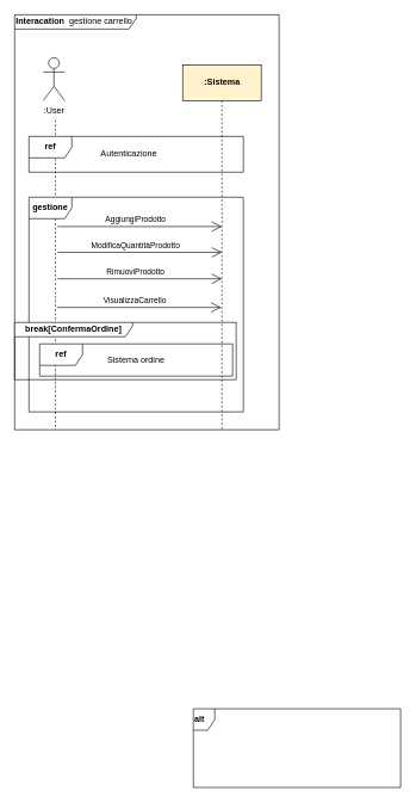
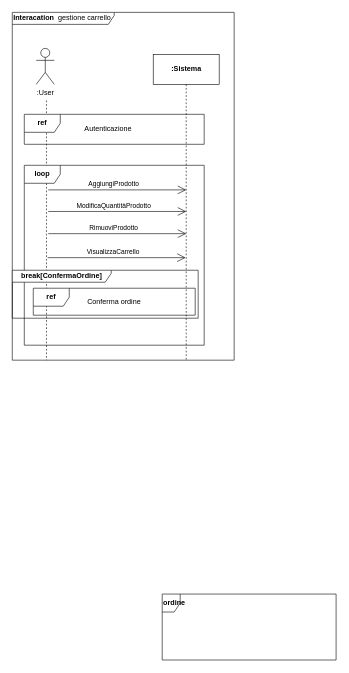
  <mxCell id="0" />
  <mxCell id="1" parent="0" />
  <mxCell id="2" value=":User" style="shape=umlActor;verticalLabelPosition=bottom;labelBackgroundColor=#ffffff;verticalAlign=top;html=1;" parent="1" vertex="1"><mxGeometry x="60" y="80" width="30" height="60" as="geometry" /></mxCell>
  <mxCell id="3" value="&lt;b&gt;Interacation&amp;nbsp; &lt;/b&gt;gestione carrello" style="shape=umlFrame;whiteSpace=wrap;html=1;width=170;height=20;align=left;" parent="1" vertex="1"><mxGeometry x="20" y="20" width="370" height="580" as="geometry" /></mxCell>
  <mxCell id="4" value="" style="endArrow=none;dashed=1;html=1;" parent="1" edge="1"><mxGeometry width="50" height="50" relative="1" as="geometry"><mxPoint x="77" y="167" as="sourcePoint" /><mxPoint x="77" y="600" as="targetPoint" /></mxGeometry></mxCell>
- <mxCell id="5" value="&lt;b&gt;:Sistema&lt;/b&gt;" style="html=1;fillColor=#fff2cc;" parent="1" vertex="1"><mxGeometry x="255" y="90" width="110" height="50" as="geometry" /></mxCell>
+ <mxCell id="5" value="&lt;b&gt;:Sistema&lt;/b&gt;" style="html=1;" parent="1" vertex="1"><mxGeometry x="255" y="90" width="110" height="50" as="geometry" /></mxCell>
  <mxCell id="6" value="" style="endArrow=none;dashed=1;html=1;exitX=0.5;exitY=1;exitDx=0;exitDy=0;" parent="1" source="5" edge="1"><mxGeometry width="50" height="50" relative="1" as="geometry"><mxPoint x="152" y="177" as="sourcePoint" /><mxPoint x="310" y="600" as="targetPoint" /></mxGeometry></mxCell>
  <mxCell id="7" value="&lt;b&gt;ref&lt;/b&gt;" style="shape=umlFrame;whiteSpace=wrap;html=1;" parent="1" vertex="1"><mxGeometry x="40" y="190" width="300" height="50" as="geometry" /></mxCell>
  <mxCell id="8" value="Autenticazione" style="text;html=1;strokeColor=none;fillColor=none;align=center;verticalAlign=middle;whiteSpace=wrap;rounded=0;" parent="1" vertex="1"><mxGeometry x="160" y="205" width="40" height="20" as="geometry" /></mxCell>
- <mxCell id="9" value="&lt;b&gt;gestione&lt;/b&gt;" style="shape=umlFrame;whiteSpace=wrap;html=1;" parent="1" vertex="1"><mxGeometry x="40" y="275" width="300" height="300" as="geometry" /></mxCell>
- <mxCell id="10" value="&lt;b&gt;alt&lt;/b&gt;" style="shape=umlFrame;whiteSpace=wrap;html=1;align=left;width=30;height=30;" parent="1" vertex="1"><mxGeometry x="270" y="990" width="290" height="110" as="geometry" /></mxCell>
+ <mxCell id="9" value="&lt;b&gt;loop&lt;/b&gt;" style="shape=umlFrame;whiteSpace=wrap;html=1;" parent="1" vertex="1"><mxGeometry x="40" y="275" width="300" height="300" as="geometry" /></mxCell>
+ <mxCell id="10" value="&lt;b&gt;ordine&lt;/b&gt;" style="shape=umlFrame;whiteSpace=wrap;html=1;align=left;width=30;height=30;" parent="1" vertex="1"><mxGeometry x="270" y="990" width="290" height="110" as="geometry" /></mxCell>
  <mxCell id="11" value="AggiungiProdotto" style="endArrow=open;endFill=1;endSize=12;html=1;" parent="1" edge="1"><mxGeometry x="-0.053" y="10" width="160" relative="1" as="geometry"><mxPoint x="80" y="316" as="sourcePoint" /><mxPoint x="310" y="316" as="targetPoint" /><mxPoint as="offset" /></mxGeometry></mxCell>
  <mxCell id="12" value="ModificaQuantitàProdotto" style="endArrow=open;endFill=1;endSize=12;html=1;" parent="1" edge="1"><mxGeometry x="-0.053" y="10" width="160" relative="1" as="geometry"><mxPoint x="80" y="352" as="sourcePoint" /><mxPoint x="310" y="352" as="targetPoint" /><mxPoint as="offset" /></mxGeometry></mxCell>
  <mxCell id="13" value="RimuoviProdotto" style="endArrow=open;endFill=1;endSize=12;html=1;" parent="1" edge="1"><mxGeometry x="-0.053" y="10" width="160" relative="1" as="geometry"><mxPoint x="80" y="389" as="sourcePoint" /><mxPoint x="310" y="389" as="targetPoint" /><mxPoint as="offset" /></mxGeometry></mxCell>
  <mxCell id="14" value="VisualizzaCarrello" style="endArrow=open;endFill=1;endSize=12;html=1;" parent="1" edge="1"><mxGeometry x="-0.053" y="10" width="160" relative="1" as="geometry"><mxPoint x="79" y="429" as="sourcePoint" /><mxPoint x="309" y="429" as="targetPoint" /><mxPoint as="offset" /></mxGeometry></mxCell>
  <mxCell id="15" value="&lt;b&gt;break[ConfermaOrdine]&lt;/b&gt;" style="shape=umlFrame;whiteSpace=wrap;html=1;width=165;height=20;" parent="1" vertex="1"><mxGeometry x="20" y="450" width="310" height="80" as="geometry" /></mxCell>
  <mxCell id="16" value="&lt;b&gt;ref&lt;/b&gt;" style="shape=umlFrame;whiteSpace=wrap;html=1;" parent="1" vertex="1"><mxGeometry x="55" y="480" width="270" height="45" as="geometry" /></mxCell>
- <mxCell id="17" value="Sistema ordine" style="text;html=1;strokeColor=none;fillColor=none;align=center;verticalAlign=middle;whiteSpace=wrap;rounded=0;" parent="1" vertex="1"><mxGeometry x="140" y="497" width="100" height="10" as="geometry" /></mxCell>
+ <mxCell id="17" value="Conferma ordine" style="text;html=1;strokeColor=none;fillColor=none;align=center;verticalAlign=middle;whiteSpace=wrap;rounded=0;" parent="1" vertex="1"><mxGeometry x="140" y="497" width="100" height="10" as="geometry" /></mxCell>
